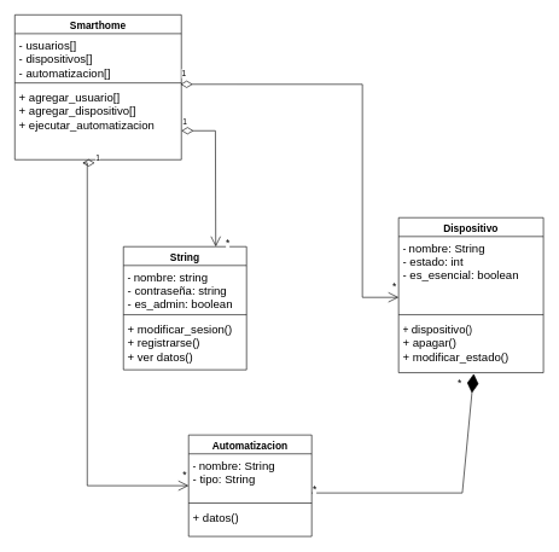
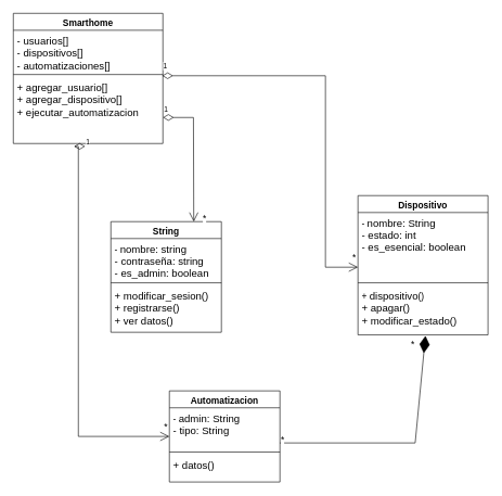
  <mxCell id="0" />
  <mxCell id="1" parent="0" />
  <mxCell id="2" value="&lt;font style=&quot;font-size: 14px;&quot;&gt;String&lt;/font&gt;" style="swimlane;fontStyle=1;align=center;verticalAlign=top;childLayout=stackLayout;horizontal=1;startSize=26;horizontalStack=0;resizeParent=1;resizeParentMax=0;resizeLast=0;collapsible=1;marginBottom=0;whiteSpace=wrap;html=1;" parent="1" vertex="1"><mxGeometry x="170" y="340" width="170" height="170" as="geometry" /></mxCell>
  <mxCell id="3" value="&lt;font style=&quot;font-size: 14px;&quot;&gt;- &lt;/font&gt;&lt;font style=&quot;font-size: 16px;&quot;&gt;nombre: string&lt;/font&gt;&lt;div&gt;&lt;font size=&quot;3&quot;&gt;- contraseña: string&lt;/font&gt;&lt;/div&gt;&lt;div&gt;&lt;font size=&quot;3&quot;&gt;- es_admin: boolean&lt;/font&gt;&lt;/div&gt;" style="text;strokeColor=none;fillColor=none;align=left;verticalAlign=top;spacingLeft=4;spacingRight=4;overflow=hidden;rotatable=0;points=[[0,0.5],[1,0.5]];portConstraint=eastwest;whiteSpace=wrap;html=1;" parent="2" vertex="1"><mxGeometry y="26" width="170" height="64" as="geometry" /></mxCell>
  <mxCell id="4" value="" style="line;strokeWidth=1;fillColor=none;align=left;verticalAlign=middle;spacingTop=-1;spacingLeft=3;spacingRight=3;rotatable=0;labelPosition=right;points=[];portConstraint=eastwest;strokeColor=inherit;" parent="2" vertex="1"><mxGeometry y="90" width="170" height="8" as="geometry" /></mxCell>
  <mxCell id="5" value="&lt;font style=&quot;font-size: 16px;&quot;&gt;+ modificar_sesion()&lt;/font&gt;&lt;div&gt;&lt;font size=&quot;3&quot;&gt;+ registrarse()&lt;/font&gt;&lt;/div&gt;&lt;div&gt;&lt;font size=&quot;3&quot;&gt;+ ver datos()&lt;/font&gt;&lt;/div&gt;" style="text;strokeColor=none;fillColor=none;align=left;verticalAlign=top;spacingLeft=4;spacingRight=4;overflow=hidden;rotatable=0;points=[[0,0.5],[1,0.5]];portConstraint=eastwest;whiteSpace=wrap;html=1;" parent="2" vertex="1"><mxGeometry y="98" width="170" height="72" as="geometry" /></mxCell>
  <mxCell id="6" value="&lt;span style=&quot;font-size: 14px;&quot;&gt;Dispositivo&lt;/span&gt;" style="swimlane;fontStyle=1;align=center;verticalAlign=top;childLayout=stackLayout;horizontal=1;startSize=26;horizontalStack=0;resizeParent=1;resizeParentMax=0;resizeLast=0;collapsible=1;marginBottom=0;whiteSpace=wrap;html=1;" parent="1" vertex="1"><mxGeometry x="550" y="300" width="200" height="214" as="geometry" /></mxCell>
  <mxCell id="7" value="&lt;font style=&quot;font-size: 14px;&quot;&gt;- &lt;/font&gt;&lt;font style=&quot;font-size: 16px;&quot;&gt;nombre: String&lt;/font&gt;&lt;div&gt;&lt;font size=&quot;3&quot;&gt;- estado: int&lt;/font&gt;&lt;/div&gt;&lt;div&gt;&lt;font size=&quot;3&quot;&gt;- es_esencial: boolean&amp;nbsp;&lt;/font&gt;&lt;/div&gt;" style="text;strokeColor=none;fillColor=none;align=left;verticalAlign=top;spacingLeft=4;spacingRight=4;overflow=hidden;rotatable=0;points=[[0,0.5],[1,0.5]];portConstraint=eastwest;whiteSpace=wrap;html=1;" parent="6" vertex="1"><mxGeometry y="26" width="200" height="104" as="geometry" /></mxCell>
  <mxCell id="8" value="" style="line;strokeWidth=1;fillColor=none;align=left;verticalAlign=middle;spacingTop=-1;spacingLeft=3;spacingRight=3;rotatable=0;labelPosition=right;points=[];portConstraint=eastwest;strokeColor=inherit;" parent="6" vertex="1"><mxGeometry y="130" width="200" height="8" as="geometry" /></mxCell>
  <mxCell id="9" value="&lt;font style=&quot;font-size: 14px;&quot;&gt;+ &lt;/font&gt;&lt;font style=&quot;font-size: 16px;&quot;&gt;dispositivo&lt;/font&gt;&lt;font style=&quot;font-size: 14px;&quot;&gt;()&lt;/font&gt;&lt;div style=&quot;&quot;&gt;&lt;font size=&quot;3&quot;&gt;+ apagar()&lt;/font&gt;&lt;/div&gt;&lt;div&gt;&lt;font size=&quot;3&quot;&gt;+ modificar_estado()&lt;/font&gt;&lt;/div&gt;" style="text;strokeColor=none;fillColor=none;align=left;verticalAlign=top;spacingLeft=4;spacingRight=4;overflow=hidden;rotatable=0;points=[[0,0.5],[1,0.5]];portConstraint=eastwest;whiteSpace=wrap;html=1;" parent="6" vertex="1"><mxGeometry y="138" width="200" height="76" as="geometry" /></mxCell>
  <mxCell id="10" value="&lt;span style=&quot;font-size: 14px;&quot;&gt;Automatizacion&lt;/span&gt;" style="swimlane;fontStyle=1;align=center;verticalAlign=top;childLayout=stackLayout;horizontal=1;startSize=26;horizontalStack=0;resizeParent=1;resizeParentMax=0;resizeLast=0;collapsible=1;marginBottom=0;whiteSpace=wrap;html=1;" parent="1" vertex="1"><mxGeometry x="260" y="600" width="170" height="140" as="geometry" /></mxCell>
- <mxCell id="11" value="&lt;font style=&quot;font-size: 14px;&quot;&gt;- &lt;/font&gt;&lt;font style=&quot;font-size: 16px;&quot;&gt;nombre: String&lt;/font&gt;&lt;div&gt;&lt;font size=&quot;3&quot;&gt;- tipo: String&lt;/font&gt;&lt;/div&gt;&lt;div&gt;&lt;br&gt;&lt;/div&gt;" style="text;strokeColor=none;fillColor=none;align=left;verticalAlign=top;spacingLeft=4;spacingRight=4;overflow=hidden;rotatable=0;points=[[0,0.5],[1,0.5]];portConstraint=eastwest;whiteSpace=wrap;html=1;" parent="10" vertex="1"><mxGeometry y="26" width="170" height="64" as="geometry" /></mxCell>
+ <mxCell id="11" value="&lt;font style=&quot;font-size: 14px;&quot;&gt;- &lt;/font&gt;&lt;font style=&quot;font-size: 16px;&quot;&gt;admin: String&lt;/font&gt;&lt;div&gt;&lt;font size=&quot;3&quot;&gt;- tipo: String&lt;/font&gt;&lt;/div&gt;&lt;div&gt;&lt;br&gt;&lt;/div&gt;" style="text;strokeColor=none;fillColor=none;align=left;verticalAlign=top;spacingLeft=4;spacingRight=4;overflow=hidden;rotatable=0;points=[[0,0.5],[1,0.5]];portConstraint=eastwest;whiteSpace=wrap;html=1;" parent="10" vertex="1"><mxGeometry y="26" width="170" height="64" as="geometry" /></mxCell>
  <mxCell id="12" value="" style="line;strokeWidth=1;fillColor=none;align=left;verticalAlign=middle;spacingTop=-1;spacingLeft=3;spacingRight=3;rotatable=0;labelPosition=right;points=[];portConstraint=eastwest;strokeColor=inherit;" parent="10" vertex="1"><mxGeometry y="90" width="170" height="8" as="geometry" /></mxCell>
  <mxCell id="13" value="&lt;font style=&quot;font-size: 16px;&quot;&gt;+ datos()&lt;/font&gt;" style="text;strokeColor=none;fillColor=none;align=left;verticalAlign=top;spacingLeft=4;spacingRight=4;overflow=hidden;rotatable=0;points=[[0,0.5],[1,0.5]];portConstraint=eastwest;whiteSpace=wrap;html=1;" parent="10" vertex="1"><mxGeometry y="98" width="170" height="42" as="geometry" /></mxCell>
  <mxCell id="14" value="&lt;span style=&quot;font-size: 14px;&quot;&gt;Smarthome&lt;/span&gt;" style="swimlane;fontStyle=1;align=center;verticalAlign=top;childLayout=stackLayout;horizontal=1;startSize=26;horizontalStack=0;resizeParent=1;resizeParentMax=0;resizeLast=0;collapsible=1;marginBottom=0;whiteSpace=wrap;html=1;" parent="1" vertex="1"><mxGeometry x="20" y="20" width="230" height="200" as="geometry" /></mxCell>
- <mxCell id="15" value="&lt;div&gt;&lt;font size=&quot;3&quot; style=&quot;&quot;&gt;- usuarios[]&lt;/font&gt;&lt;/div&gt;&lt;div&gt;&lt;font size=&quot;3&quot; style=&quot;&quot;&gt;- dispositivos[]&lt;/font&gt;&lt;/div&gt;&lt;div&gt;&lt;font size=&quot;3&quot; style=&quot;&quot;&gt;- automatizacion[]&lt;/font&gt;&lt;/div&gt;" style="text;strokeColor=none;fillColor=none;align=left;verticalAlign=top;spacingLeft=4;spacingRight=4;overflow=hidden;rotatable=0;points=[[0,0.5],[1,0.5]];portConstraint=eastwest;whiteSpace=wrap;html=1;" parent="14" vertex="1"><mxGeometry y="26" width="230" height="64" as="geometry" /></mxCell>
+ <mxCell id="15" value="&lt;div&gt;&lt;font size=&quot;3&quot; style=&quot;&quot;&gt;- usuarios[]&lt;/font&gt;&lt;/div&gt;&lt;div&gt;&lt;font size=&quot;3&quot; style=&quot;&quot;&gt;- dispositivos[]&lt;/font&gt;&lt;/div&gt;&lt;div&gt;&lt;font size=&quot;3&quot; style=&quot;&quot;&gt;- automatizaciones[]&lt;/font&gt;&lt;/div&gt;" style="text;strokeColor=none;fillColor=none;align=left;verticalAlign=top;spacingLeft=4;spacingRight=4;overflow=hidden;rotatable=0;points=[[0,0.5],[1,0.5]];portConstraint=eastwest;whiteSpace=wrap;html=1;" parent="14" vertex="1"><mxGeometry y="26" width="230" height="64" as="geometry" /></mxCell>
  <mxCell id="16" value="" style="line;strokeWidth=1;fillColor=none;align=left;verticalAlign=middle;spacingTop=-1;spacingLeft=3;spacingRight=3;rotatable=0;labelPosition=right;points=[];portConstraint=eastwest;strokeColor=inherit;" parent="14" vertex="1"><mxGeometry y="90" width="230" height="8" as="geometry" /></mxCell>
  <mxCell id="17" value="&lt;font style=&quot;font-size: 16px;&quot;&gt;+ agregar_usuario[]&lt;/font&gt;&lt;div&gt;&lt;font size=&quot;3&quot;&gt;+ agregar_dispositivo[]&lt;/font&gt;&lt;/div&gt;&lt;div&gt;&lt;font size=&quot;3&quot;&gt;+ ejecutar_automatizacion&lt;/font&gt;&lt;/div&gt;&lt;div&gt;&lt;br&gt;&lt;/div&gt;" style="text;strokeColor=none;fillColor=none;align=left;verticalAlign=top;spacingLeft=4;spacingRight=4;overflow=hidden;rotatable=0;points=[[0,0.5],[1,0.5]];portConstraint=eastwest;whiteSpace=wrap;html=1;" parent="14" vertex="1"><mxGeometry y="98" width="230" height="102" as="geometry" /></mxCell>
  <mxCell id="18" value="1" style="endArrow=open;html=1;endSize=12;startArrow=diamondThin;startSize=14;startFill=0;edgeStyle=orthogonalEdgeStyle;align=left;verticalAlign=bottom;rounded=0;exitX=0.995;exitY=-0.021;exitDx=0;exitDy=0;exitPerimeter=0;" parent="1" source="17" edge="1"><mxGeometry x="-1" y="6" relative="1" as="geometry"><mxPoint x="390" y="170" as="sourcePoint" /><mxPoint x="550" y="410" as="targetPoint" /><Array as="points"><mxPoint x="500" y="116" /><mxPoint x="500" y="410" /></Array><mxPoint as="offset" /></mxGeometry></mxCell>
  <mxCell id="19" value="1" style="endArrow=open;html=1;endSize=12;startArrow=diamondThin;startSize=14;startFill=0;edgeStyle=orthogonalEdgeStyle;align=left;verticalAlign=bottom;rounded=0;exitX=0.48;exitY=1.043;exitDx=0;exitDy=0;exitPerimeter=0;" parent="1" source="17" target="10" edge="1"><mxGeometry x="-1" y="3" relative="1" as="geometry"><mxPoint x="130" y="280" as="sourcePoint" /><mxPoint x="283" y="455" as="targetPoint" /><Array as="points"><mxPoint x="120" y="224" /></Array></mxGeometry></mxCell>
  <mxCell id="20" value="" style="endArrow=diamondThin;endFill=1;endSize=24;html=1;rounded=0;entryX=0.519;entryY=1.018;entryDx=0;entryDy=0;entryPerimeter=0;" parent="1" target="9" edge="1"><mxGeometry width="160" relative="1" as="geometry"><mxPoint x="430" y="680" as="sourcePoint" /><mxPoint x="670" y="680" as="targetPoint" /><Array as="points"><mxPoint x="638" y="680" /></Array></mxGeometry></mxCell>
  <mxCell id="21" value="1" style="endArrow=open;html=1;endSize=12;startArrow=diamondThin;startSize=14;startFill=0;edgeStyle=orthogonalEdgeStyle;align=left;verticalAlign=bottom;rounded=0;entryX=0.75;entryY=0;entryDx=0;entryDy=0;" parent="1" target="2" edge="1"><mxGeometry x="-1" y="3" relative="1" as="geometry"><mxPoint x="250" y="180" as="sourcePoint" /><mxPoint x="350" y="251" as="targetPoint" /><Array as="points"><mxPoint x="297" y="181" /><mxPoint x="297" y="250" /></Array></mxGeometry></mxCell>
  <mxCell id="22" value="&lt;span style=&quot;color: rgb(0, 0, 0); font-family: Helvetica; font-style: normal; font-variant-ligatures: normal; font-variant-caps: normal; font-weight: 400; letter-spacing: normal; orphans: 2; text-align: left; text-indent: 0px; text-transform: none; widows: 2; word-spacing: 0px; -webkit-text-stroke-width: 0px; white-space: nowrap; background-color: rgb(255, 255, 255); text-decoration-thickness: initial; text-decoration-style: initial; text-decoration-color: initial; float: none; display: inline !important;&quot;&gt;&lt;font style=&quot;font-size: 14px;&quot;&gt;*&lt;/font&gt;&lt;/span&gt;&lt;div&gt;&lt;span style=&quot;color: rgb(0, 0, 0); font-family: Helvetica; font-size: 11px; font-style: normal; font-variant-ligatures: normal; font-variant-caps: normal; font-weight: 400; letter-spacing: normal; orphans: 2; text-align: left; text-indent: 0px; text-transform: none; widows: 2; word-spacing: 0px; -webkit-text-stroke-width: 0px; white-space: nowrap; background-color: rgb(255, 255, 255); text-decoration-thickness: initial; text-decoration-style: initial; text-decoration-color: initial; float: none; display: inline !important;&quot;&gt;&lt;br&gt;&lt;/span&gt;&lt;/div&gt;" style="text;whiteSpace=wrap;html=1;" vertex="1" parent="1"><mxGeometry x="540" y="380" width="10" height="20" as="geometry" /></mxCell>
  <mxCell id="23" value="&lt;span style=&quot;color: rgb(0, 0, 0); font-family: Helvetica; font-style: normal; font-variant-ligatures: normal; font-variant-caps: normal; font-weight: 400; letter-spacing: normal; orphans: 2; text-align: left; text-indent: 0px; text-transform: none; widows: 2; word-spacing: 0px; -webkit-text-stroke-width: 0px; white-space: nowrap; background-color: rgb(255, 255, 255); text-decoration-thickness: initial; text-decoration-style: initial; text-decoration-color: initial; float: none; display: inline !important;&quot;&gt;&lt;font style=&quot;font-size: 14px;&quot;&gt;*&lt;/font&gt;&lt;/span&gt;&lt;div&gt;&lt;span style=&quot;color: rgb(0, 0, 0); font-family: Helvetica; font-style: normal; font-variant-ligatures: normal; font-variant-caps: normal; font-weight: 400; letter-spacing: normal; orphans: 2; text-align: left; text-indent: 0px; text-transform: none; widows: 2; word-spacing: 0px; -webkit-text-stroke-width: 0px; white-space: nowrap; background-color: rgb(255, 255, 255); text-decoration-thickness: initial; text-decoration-style: initial; text-decoration-color: initial; float: none; display: inline !important; font-size: 11px;&quot;&gt;&lt;br&gt;&lt;/span&gt;&lt;/div&gt;" style="text;whiteSpace=wrap;html=1;" vertex="1" parent="1"><mxGeometry x="310" y="320" width="10" height="20" as="geometry" /></mxCell>
  <mxCell id="24" value="&lt;span style=&quot;color: rgb(0, 0, 0); font-family: Helvetica; font-style: normal; font-variant-ligatures: normal; font-variant-caps: normal; font-weight: 400; letter-spacing: normal; orphans: 2; text-align: left; text-indent: 0px; text-transform: none; widows: 2; word-spacing: 0px; -webkit-text-stroke-width: 0px; white-space: nowrap; background-color: rgb(255, 255, 255); text-decoration-thickness: initial; text-decoration-style: initial; text-decoration-color: initial; float: none; display: inline !important;&quot;&gt;&lt;font style=&quot;font-size: 14px;&quot;&gt;*&lt;/font&gt;&lt;/span&gt;&lt;div&gt;&lt;span style=&quot;color: rgb(0, 0, 0); font-family: Helvetica; font-size: 11px; font-style: normal; font-variant-ligatures: normal; font-variant-caps: normal; font-weight: 400; letter-spacing: normal; orphans: 2; text-align: left; text-indent: 0px; text-transform: none; widows: 2; word-spacing: 0px; -webkit-text-stroke-width: 0px; white-space: nowrap; background-color: rgb(255, 255, 255); text-decoration-thickness: initial; text-decoration-style: initial; text-decoration-color: initial; float: none; display: inline !important;&quot;&gt;&lt;br&gt;&lt;/span&gt;&lt;/div&gt;" style="text;whiteSpace=wrap;html=1;" vertex="1" parent="1"><mxGeometry x="250" y="640" width="10" height="20" as="geometry" /></mxCell>
  <mxCell id="25" value="&lt;span style=&quot;color: rgb(0, 0, 0); font-family: Helvetica; font-style: normal; font-variant-ligatures: normal; font-variant-caps: normal; font-weight: 400; letter-spacing: normal; orphans: 2; text-align: left; text-indent: 0px; text-transform: none; widows: 2; word-spacing: 0px; -webkit-text-stroke-width: 0px; white-space: nowrap; background-color: rgb(255, 255, 255); text-decoration-thickness: initial; text-decoration-style: initial; text-decoration-color: initial; float: none; display: inline !important;&quot;&gt;&lt;font style=&quot;font-size: 14px;&quot;&gt;*&lt;/font&gt;&lt;/span&gt;&lt;div&gt;&lt;span style=&quot;color: rgb(0, 0, 0); font-family: Helvetica; font-size: 11px; font-style: normal; font-variant-ligatures: normal; font-variant-caps: normal; font-weight: 400; letter-spacing: normal; orphans: 2; text-align: left; text-indent: 0px; text-transform: none; widows: 2; word-spacing: 0px; -webkit-text-stroke-width: 0px; white-space: nowrap; background-color: rgb(255, 255, 255); text-decoration-thickness: initial; text-decoration-style: initial; text-decoration-color: initial; float: none; display: inline !important;&quot;&gt;&lt;br&gt;&lt;/span&gt;&lt;/div&gt;" style="text;whiteSpace=wrap;html=1;" vertex="1" parent="1"><mxGeometry x="430" y="660" width="10" height="20" as="geometry" /></mxCell>
  <mxCell id="26" value="&lt;span style=&quot;color: rgb(0, 0, 0); font-family: Helvetica; font-style: normal; font-variant-ligatures: normal; font-variant-caps: normal; font-weight: 400; letter-spacing: normal; orphans: 2; text-align: left; text-indent: 0px; text-transform: none; widows: 2; word-spacing: 0px; -webkit-text-stroke-width: 0px; white-space: nowrap; background-color: rgb(255, 255, 255); text-decoration-thickness: initial; text-decoration-style: initial; text-decoration-color: initial; float: none; display: inline !important;&quot;&gt;&lt;font style=&quot;font-size: 14px;&quot;&gt;*&lt;/font&gt;&lt;/span&gt;&lt;div&gt;&lt;span style=&quot;color: rgb(0, 0, 0); font-family: Helvetica; font-size: 11px; font-style: normal; font-variant-ligatures: normal; font-variant-caps: normal; font-weight: 400; letter-spacing: normal; orphans: 2; text-align: left; text-indent: 0px; text-transform: none; widows: 2; word-spacing: 0px; -webkit-text-stroke-width: 0px; white-space: nowrap; background-color: rgb(255, 255, 255); text-decoration-thickness: initial; text-decoration-style: initial; text-decoration-color: initial; float: none; display: inline !important;&quot;&gt;&lt;br&gt;&lt;/span&gt;&lt;/div&gt;" style="text;whiteSpace=wrap;html=1;" vertex="1" parent="1"><mxGeometry x="630" y="514" width="10" height="20" as="geometry" /></mxCell>
